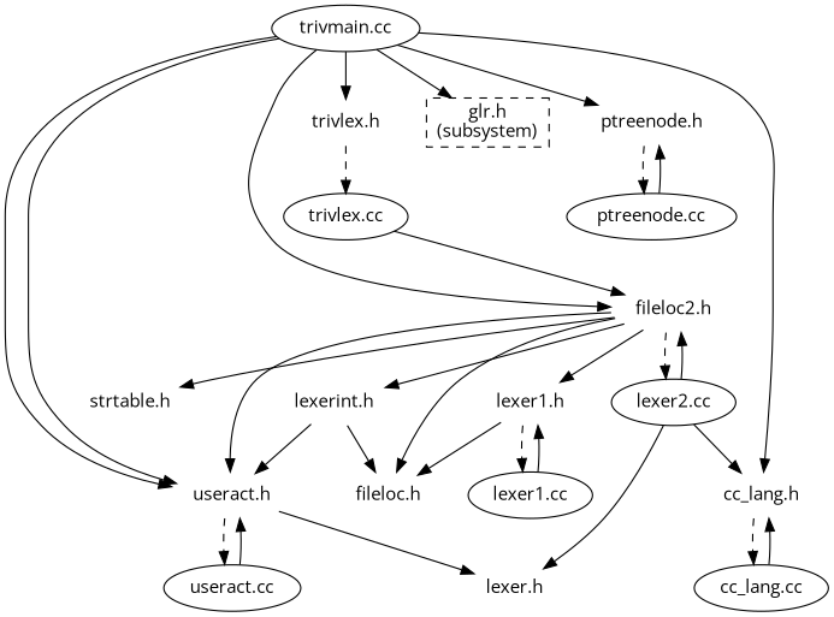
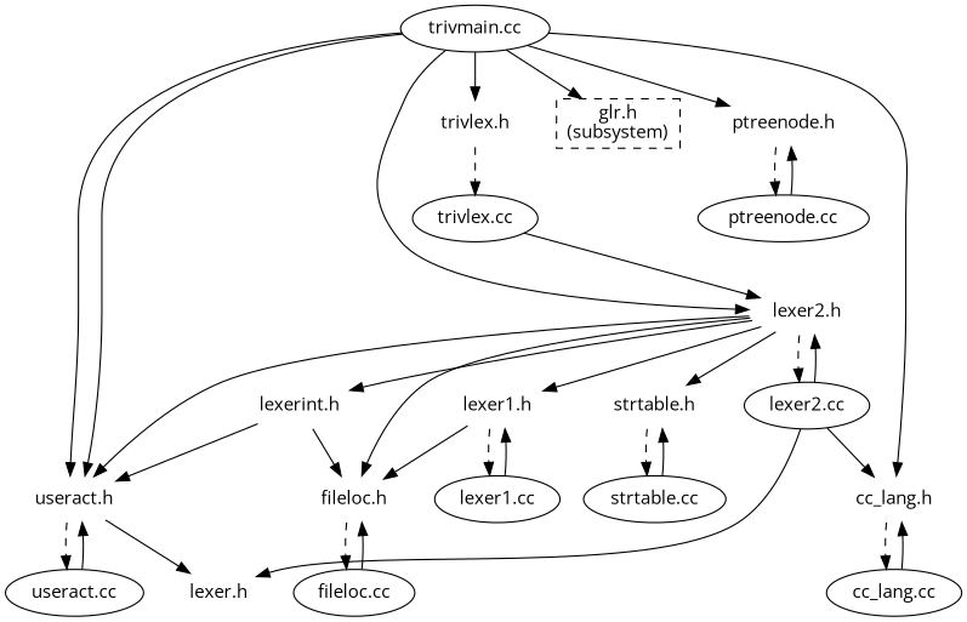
  digraph {
    fontname="Open Sans"
    node [fontname="Open Sans"]
    edge [fontname="Open Sans"]
    "trivlex.h" [color=white]
    "trivlex.cc"
    "trivmain.cc"
    "useract.h" [color=white]
-   "lexer2.h" [color=white label="fileloc2.h"]
+   "lexer2.h" [color=white]
    n6 [label="glr.h\n(subsystem)" shape=box style=dashed]
    "ptreenode.h" [color=white]
    "cc_lang.h" [color=white]
    "useract.cc"
    n10 [color=white label="lexer.h"]
    "lexer2.cc"
    "lexer1.h" [color=white]
    "fileloc.h" [color=white]
    "strtable.h" [color=white]
    "lexerint.h" [color=white]
    "ptreenode.cc"
    "cc_lang.cc"
    "lexer1.cc"
+   "fileloc.cc"
+   "strtable.cc"
    "trivlex.h" -> "trivlex.cc" [style=dashed weight=10]
    "trivlex.cc" -> "lexer2.h"
    "trivmain.cc" -> "trivlex.h"
    "trivmain.cc" -> "useract.h"
    "trivmain.cc" -> "useract.h"
    "trivmain.cc" -> "lexer2.h"
    "trivmain.cc" -> n6
    "trivmain.cc" -> "ptreenode.h"
    "trivmain.cc" -> "cc_lang.h"
    "useract.h" -> "useract.cc" [style=dashed weight=10]
    "useract.h" -> n10
    "lexer2.h" -> "useract.h"
    "lexer2.h" -> "lexer2.cc" [style=dashed weight=10]
    "lexer2.h" -> "lexer1.h"
    "lexer2.h" -> "fileloc.h"
    "lexer2.h" -> "strtable.h"
    "lexer2.h" -> "lexerint.h"
    "ptreenode.h" -> "ptreenode.cc" [style=dashed weight=10]
    "cc_lang.h" -> "cc_lang.cc" [style=dashed weight=10]
    "useract.cc" -> "useract.h" [weight=10]
    "lexer2.cc" -> "lexer2.h" [weight=10]
    "lexer2.cc" -> "cc_lang.h"
    "lexer2.cc" -> n10
    "lexer1.h" -> "fileloc.h"
    "lexer1.h" -> "lexer1.cc" [style=dashed weight=10]
+   "fileloc.h" -> "fileloc.cc" [style=dashed weight=10]
+   "strtable.h" -> "strtable.cc" [style=dashed weight=10]
    "lexerint.h" -> "useract.h"
    "lexerint.h" -> "fileloc.h"
    "ptreenode.cc" -> "ptreenode.h" [weight=10]
    "cc_lang.cc" -> "cc_lang.h" [weight=10]
    "lexer1.cc" -> "lexer1.h" [weight=10]
+   "fileloc.cc" -> "fileloc.h" [weight=10]
+   "strtable.cc" -> "strtable.h" [weight=10]
  }
